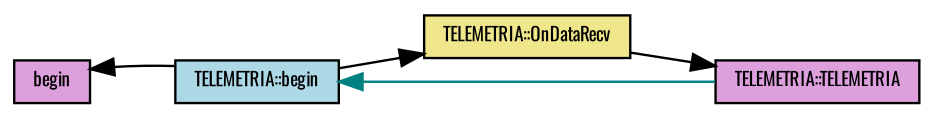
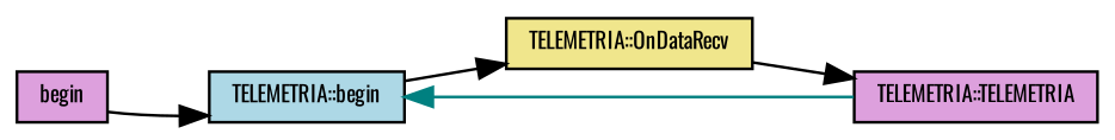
  digraph {
    fontname=Oswald
    rankdir=RL
    node [color=black fillcolor=plum fontname=Oswald fontsize=8 shape=record style=filled]
    edge [color=black dir=back fontname=Oswald fontsize=8 labelfontname=DejaVuSansMono labelfontsize=8 style=solid]
    n1 [fontcolor=black height=0.2 label="TELEMETRIA::TELEMETRIA" width=0.4]
    n2 [fillcolor=khaki height=0.2 label="TELEMETRIA::OnDataRecv" width=0.4]
    n3 [fillcolor=lightblue height=0.2 label="TELEMETRIA::begin" width=0.4]
    n4 [height=0.2 label=begin width=0.4]
    n1 -> n2
    n2 -> n3
    n3 -> n1 [color=teal]
-   n4 -> n3
+   n3 -> n4
  }
